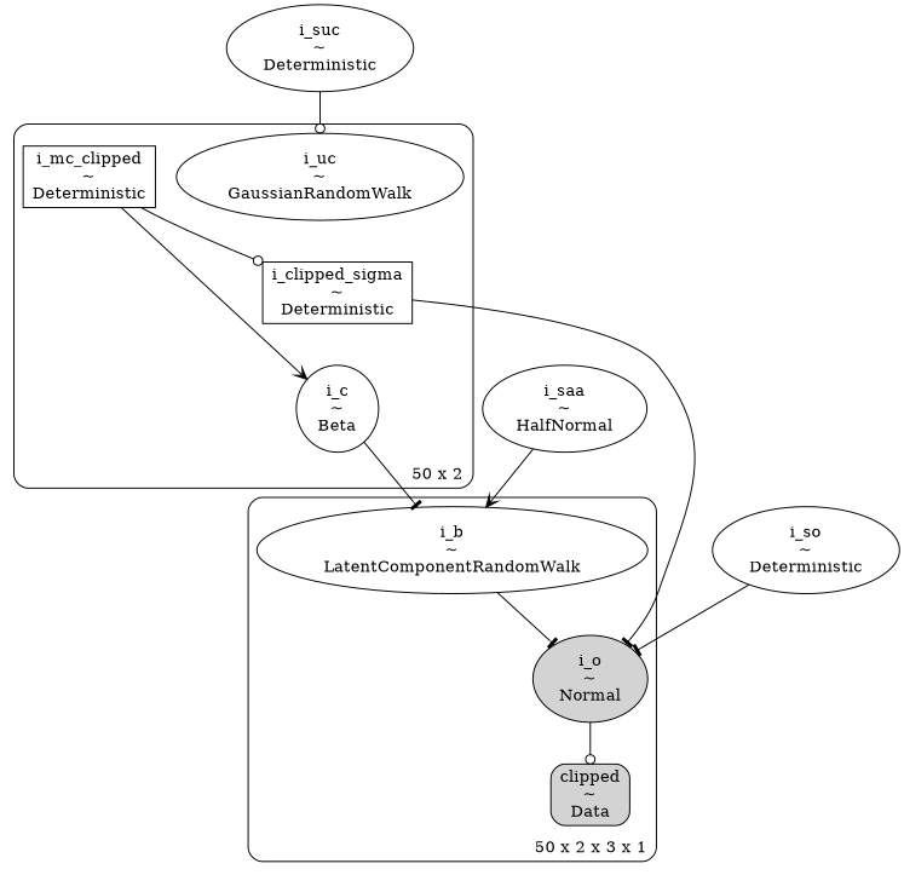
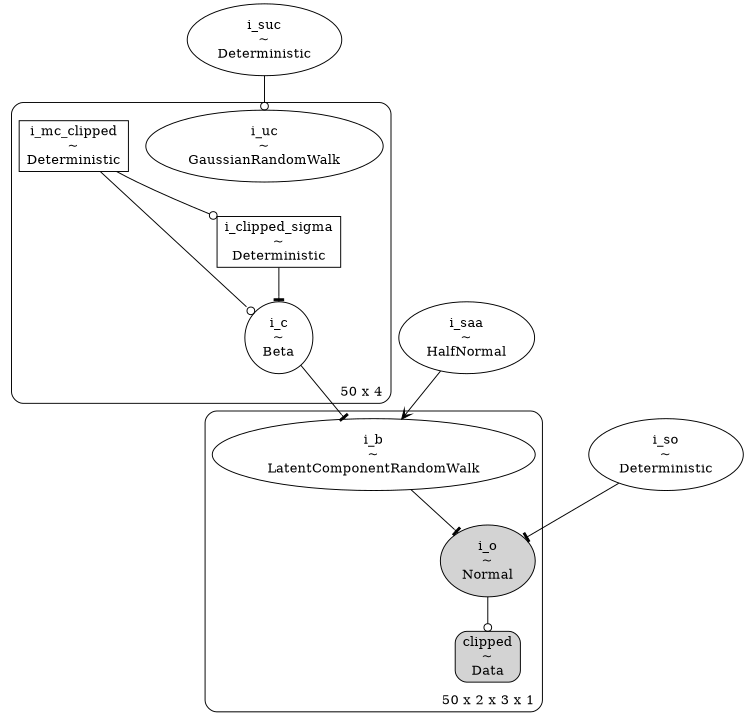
  digraph {
    edge [arrowhead=tee]
    n1 [label="i_o\n~\nNormal" style=filled]
    n2 [label="i_b\n~\nLatentComponentRandomWalk"]
    n3 [label="clipped\n~\nData" shape=box style="rounded, filled"]
    n4 [label="i_c\n~\nBeta"]
    n5 [label="i_clipped_sigma\n~\nDeterministic" shape=box]
    n6 [label="i_uc\n~\nGaussianRandomWalk"]
    n7 [label="i_mc_clipped\n~\nDeterministic" shape=box]
    n8 [label="i_so\n~\nDeterministic"]
    n9 [label="i_saa\n~\nHalfNormal"]
    n10 [label="i_suc\n~\nDeterministic"]
    subgraph cluster_1 {
      label="50 x 2 x 3 x 1"
      labeljust=r
      labelloc=b
      style=rounded
      n1
      n2
      n3
    }
    subgraph cluster_2 {
-     label="50 x 2"
+     label="50 x 4"
      labeljust=r
      labelloc=b
      style=rounded
      n4
      n5
      n6
      n7
    }
    n1 -> n3 [arrowhead=odot]
    n2 -> n1
    n4 -> n2
-   n5 -> n1
-   n7 -> n4 [arrowhead=vee]
+   n5 -> n4
+   n7 -> n4 [arrowhead=odot]
    n7 -> n5 [arrowhead=odot]
    n8 -> n1
    n9 -> n2 [arrowhead=vee]
    n10 -> n6 [arrowhead=odot]
  }
